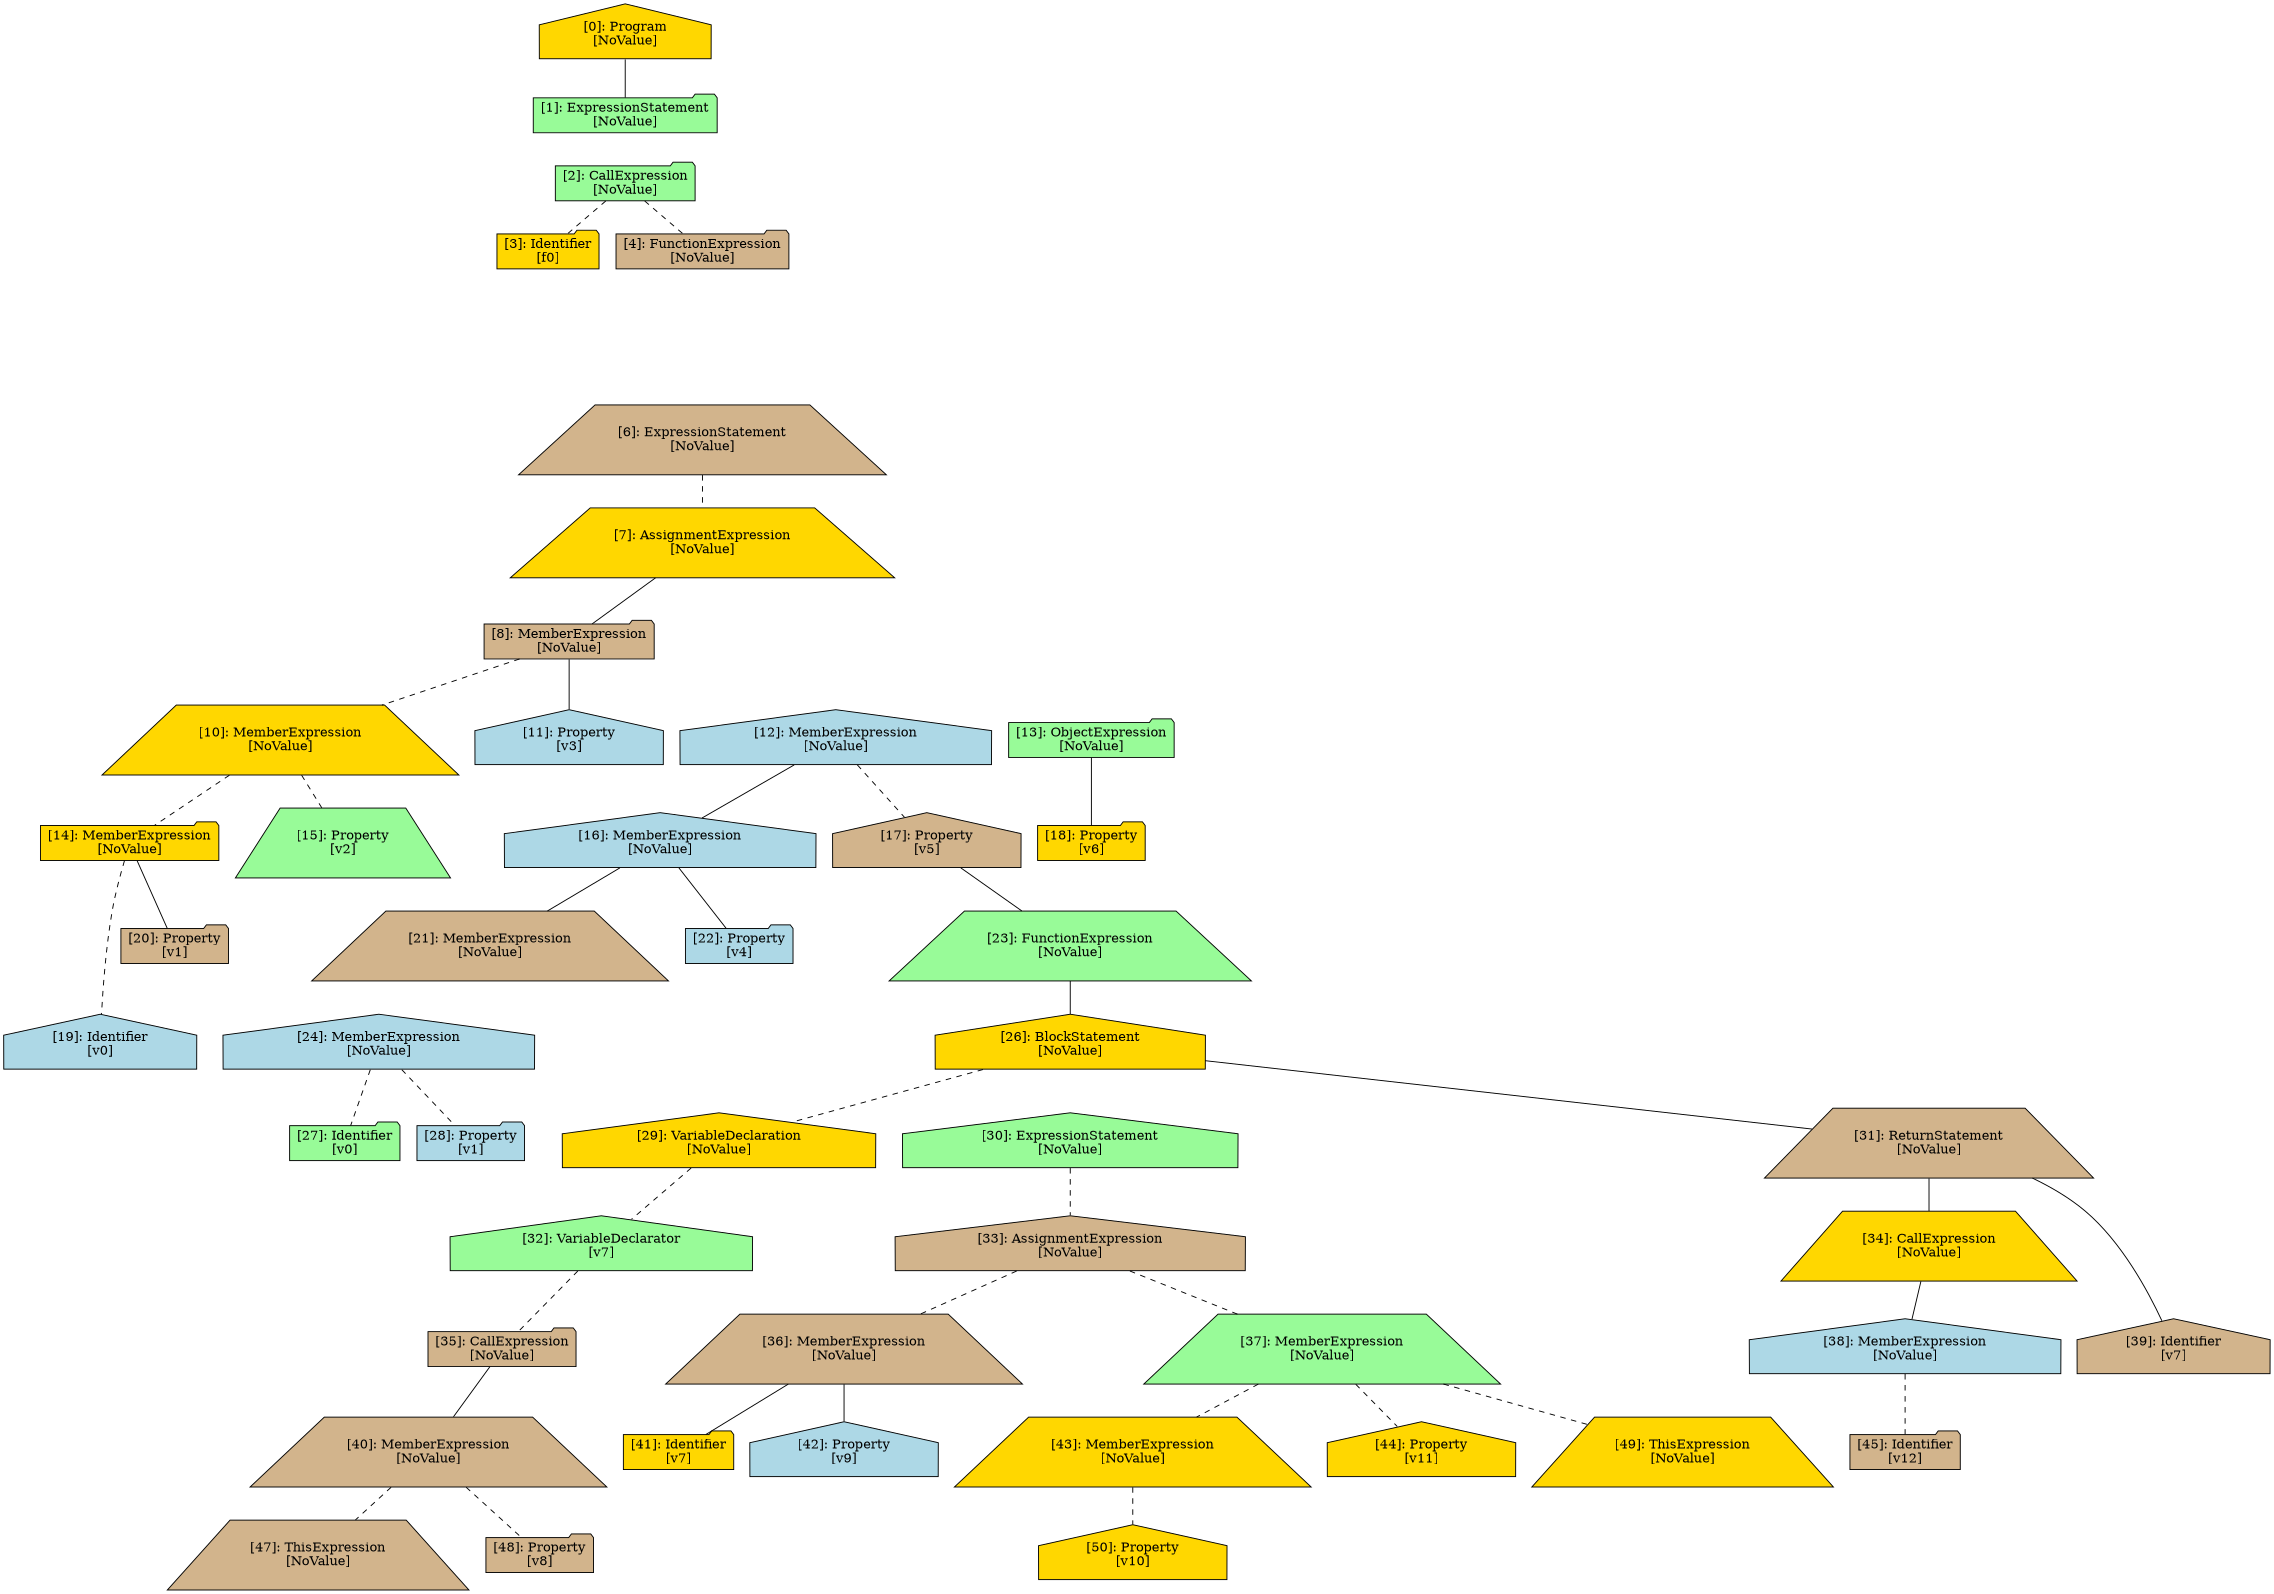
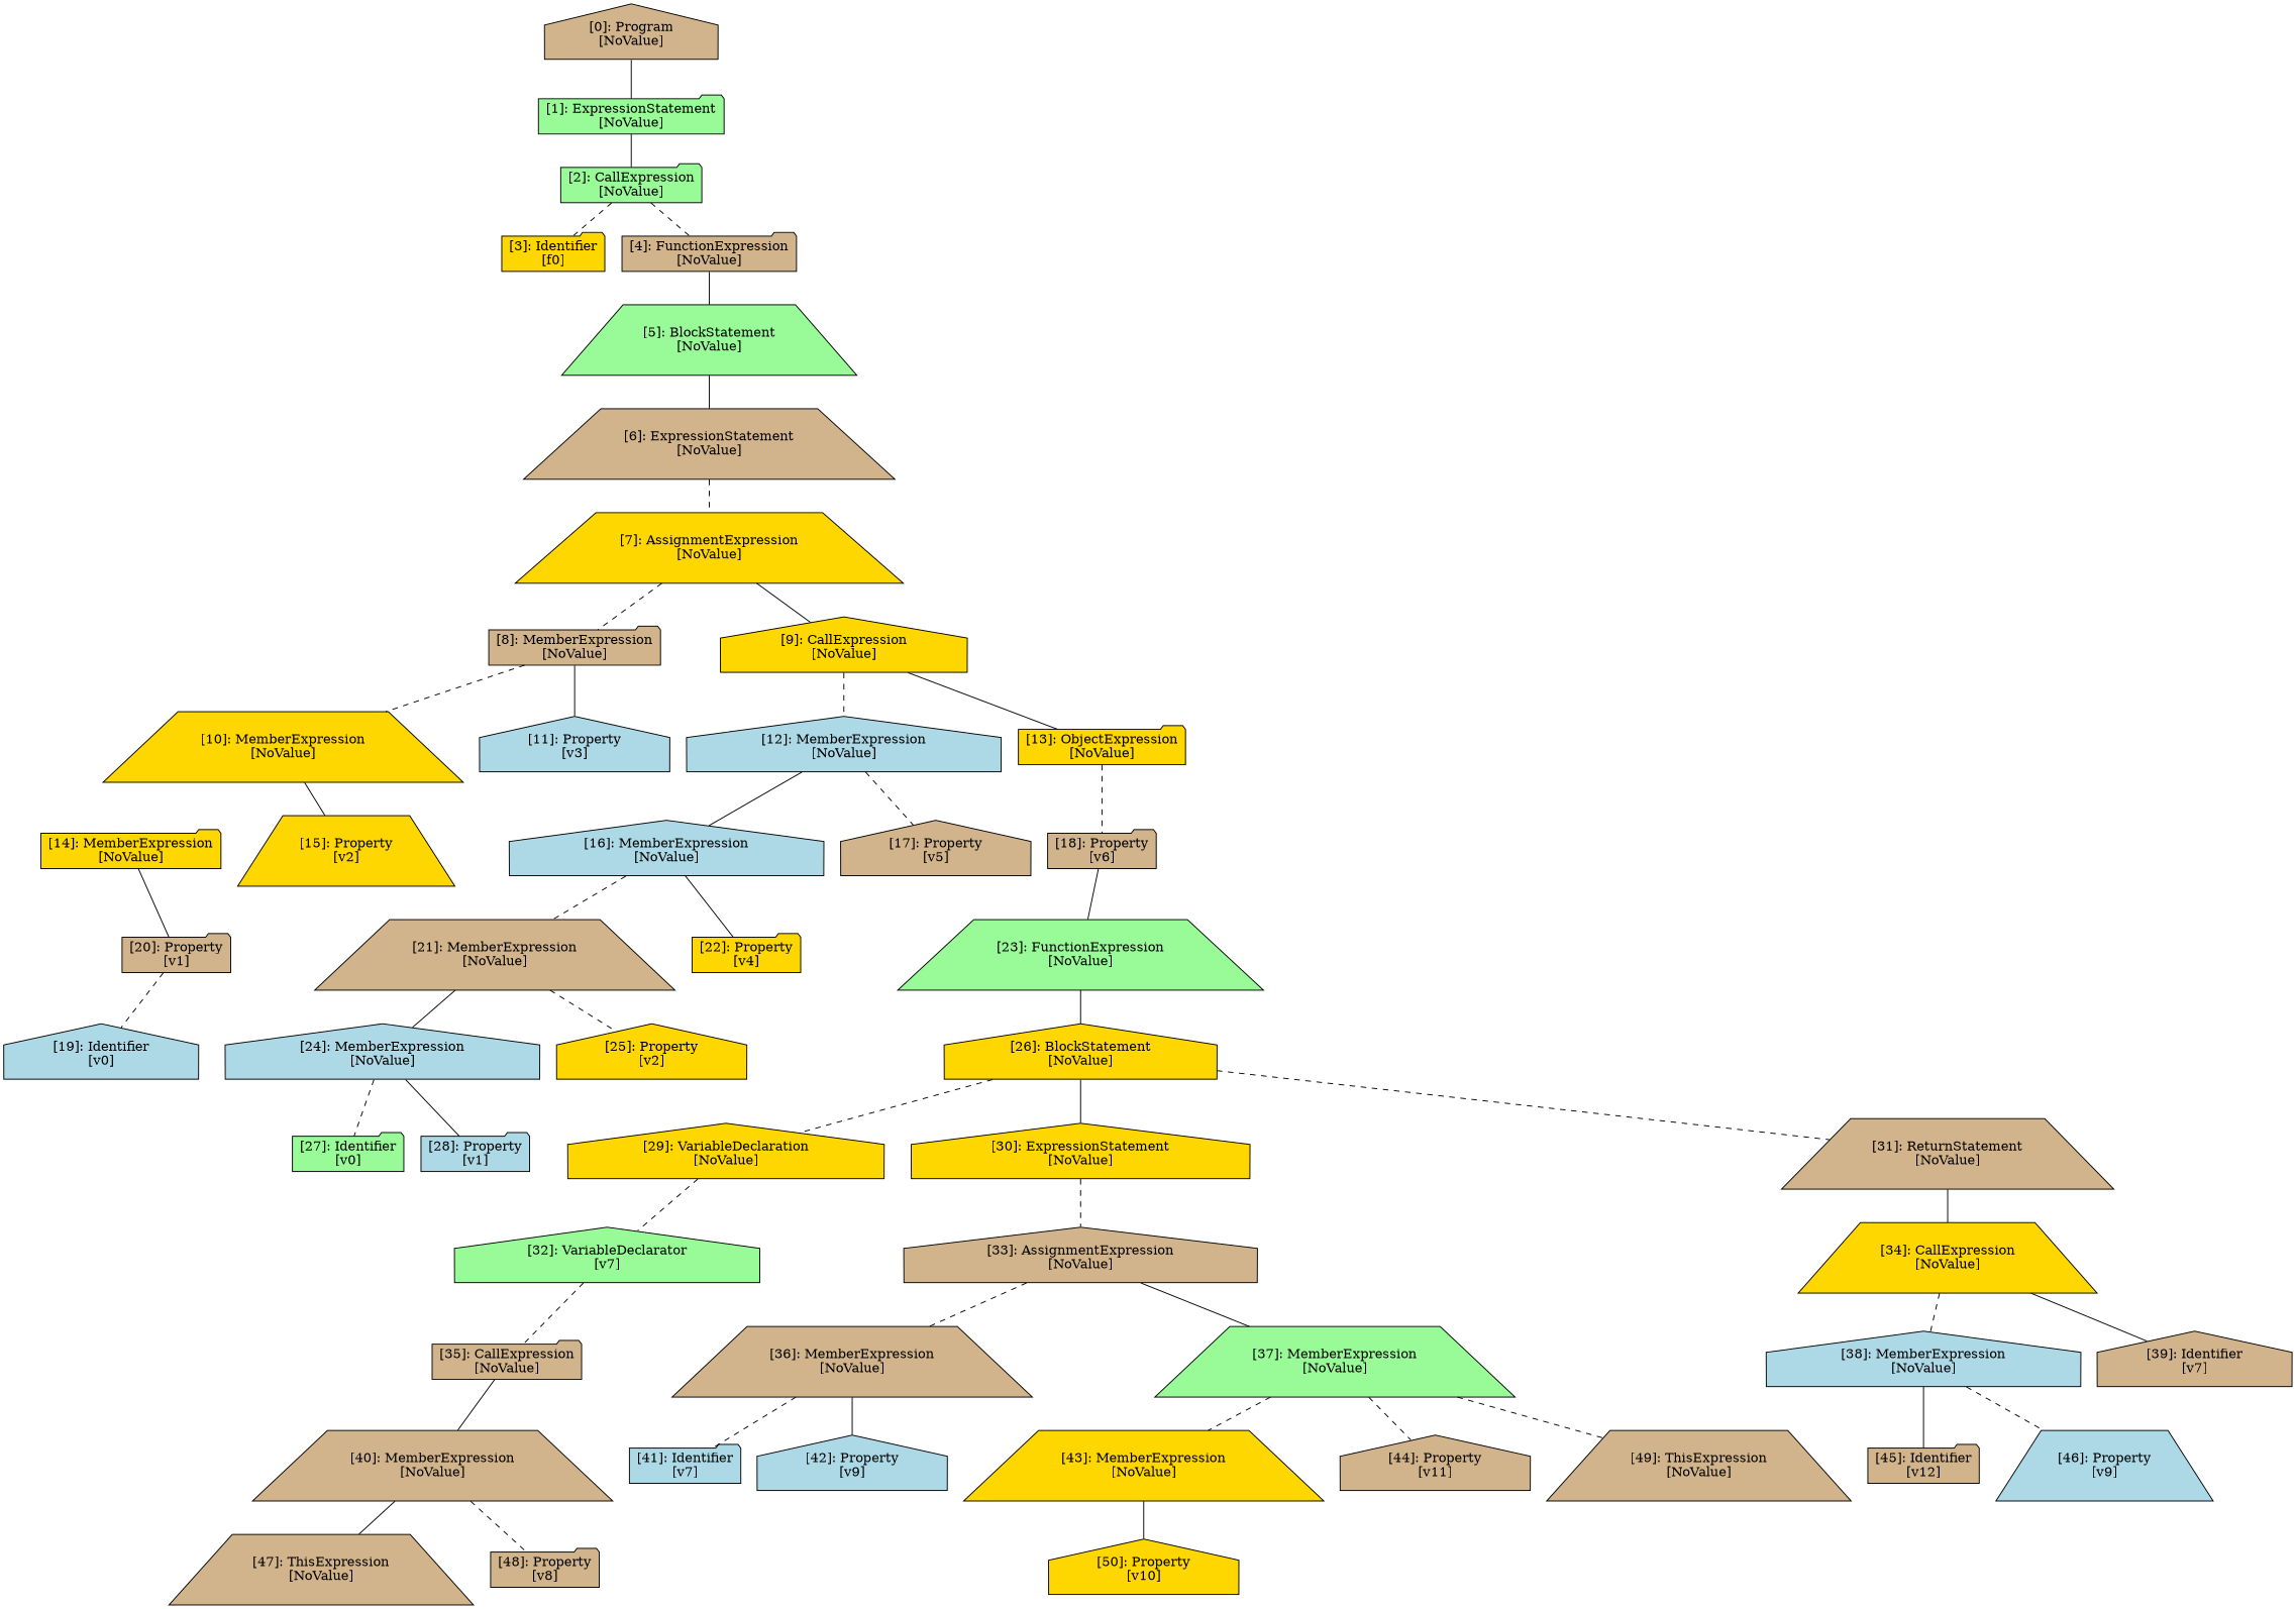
  graph {
    node [fillcolor=tan shape=house style=filled]
    edge [style=dashed]
-   n1 [fillcolor=gold label="[0]: Program\n[NoValue]"]
+   n1 [label="[0]: Program\n[NoValue]"]
    n2 [fillcolor=palegreen label="[1]: ExpressionStatement\n[NoValue]" shape=folder]
    n3 [fillcolor=palegreen label="[2]: CallExpression\n[NoValue]" shape=folder]
    n4 [fillcolor=gold label="[3]: Identifier\n[f0]" shape=folder]
    n5 [label="[4]: FunctionExpression\n[NoValue]" shape=folder]
+   n6 [fillcolor=palegreen label="[5]: BlockStatement\n[NoValue]" shape=trapezium]
    n7 [label="[6]: ExpressionStatement\n[NoValue]" shape=trapezium]
    n8 [fillcolor=gold label="[7]: AssignmentExpression\n[NoValue]" shape=trapezium]
    n9 [label="[8]: MemberExpression\n[NoValue]" shape=folder]
+   n10 [fillcolor=gold label="[9]: CallExpression\n[NoValue]"]
    n11 [fillcolor=gold label="[10]: MemberExpression\n[NoValue]" shape=trapezium]
    n12 [fillcolor=lightblue label="[11]: Property\n[v3]"]
    n13 [fillcolor=lightblue label="[12]: MemberExpression\n[NoValue]"]
-   n14 [fillcolor=palegreen label="[13]: ObjectExpression\n[NoValue]" shape=folder]
+   n14 [fillcolor=gold label="[13]: ObjectExpression\n[NoValue]" shape=folder]
    n15 [fillcolor=gold label="[14]: MemberExpression\n[NoValue]" shape=folder]
-   n16 [fillcolor=palegreen label="[15]: Property\n[v2]" shape=trapezium]
+   n16 [fillcolor=gold label="[15]: Property\n[v2]" shape=trapezium]
    n17 [fillcolor=lightblue label="[16]: MemberExpression\n[NoValue]"]
    n18 [label="[17]: Property\n[v5]"]
-   n19 [fillcolor=gold label="[18]: Property\n[v6]" shape=folder]
+   n19 [label="[18]: Property\n[v6]" shape=folder]
    n20 [fillcolor=lightblue label="[19]: Identifier\n[v0]"]
    n21 [label="[20]: Property\n[v1]" shape=folder]
    n22 [label="[21]: MemberExpression\n[NoValue]" shape=trapezium]
-   n23 [fillcolor=lightblue label="[22]: Property\n[v4]" shape=folder]
+   n23 [fillcolor=gold label="[22]: Property\n[v4]" shape=folder]
    n24 [fillcolor=palegreen label="[23]: FunctionExpression\n[NoValue]" shape=trapezium]
    n25 [fillcolor=lightblue label="[24]: MemberExpression\n[NoValue]"]
+   n26 [fillcolor=gold label="[25]: Property\n[v2]"]
    n27 [fillcolor=gold label="[26]: BlockStatement\n[NoValue]"]
    n28 [fillcolor=palegreen label="[27]: Identifier\n[v0]" shape=folder]
    n29 [fillcolor=lightblue label="[28]: Property\n[v1]" shape=folder]
    n30 [fillcolor=gold label="[29]: VariableDeclaration\n[NoValue]"]
-   n31 [fillcolor=palegreen label="[30]: ExpressionStatement\n[NoValue]"]
+   n31 [fillcolor=gold label="[30]: ExpressionStatement\n[NoValue]"]
    n32 [label="[31]: ReturnStatement\n[NoValue]" shape=trapezium]
    n33 [fillcolor=palegreen label="[32]: VariableDeclarator\n[v7]"]
    n34 [label="[33]: AssignmentExpression\n[NoValue]"]
    n35 [fillcolor=gold label="[34]: CallExpression\n[NoValue]" shape=trapezium]
    n36 [label="[35]: CallExpression\n[NoValue]" shape=folder]
    n37 [label="[36]: MemberExpression\n[NoValue]" shape=trapezium]
    n38 [fillcolor=palegreen label="[37]: MemberExpression\n[NoValue]" shape=trapezium]
    n39 [fillcolor=lightblue label="[38]: MemberExpression\n[NoValue]"]
    n40 [label="[39]: Identifier\n[v7]"]
    n41 [label="[40]: MemberExpression\n[NoValue]" shape=trapezium]
-   n42 [fillcolor=gold label="[41]: Identifier\n[v7]" shape=folder]
+   n42 [fillcolor=lightblue label="[41]: Identifier\n[v7]" shape=folder]
    n43 [fillcolor=lightblue label="[42]: Property\n[v9]"]
    n44 [fillcolor=gold label="[43]: MemberExpression\n[NoValue]" shape=trapezium]
-   n45 [fillcolor=gold label="[44]: Property\n[v11]"]
-   n46 [fillcolor=gold label="[49]: ThisExpression\n[NoValue]" shape=trapezium]
+   n45 [label="[44]: Property\n[v11]"]
+   n46 [label="[49]: ThisExpression\n[NoValue]" shape=trapezium]
    n47 [label="[45]: Identifier\n[v12]" shape=folder]
+   n48 [fillcolor=lightblue label="[46]: Property\n[v9]" shape=trapezium]
    n49 [label="[47]: ThisExpression\n[NoValue]" shape=trapezium]
    n50 [label="[48]: Property\n[v8]" shape=folder]
    n51 [fillcolor=gold label="[50]: Property\n[v10]"]
    n1 -- n2 [style=solid]
+   n2 -- n3 [style=solid]
    n3 -- n4
    n3 -- n5
+   n5 -- n6 [style=solid]
+   n6 -- n7 [style=solid]
    n7 -- n8
-   n8 -- n9 [style=solid]
+   n8 -- n9
+   n8 -- n10 [style=solid]
    n9 -- n11
    n9 -- n12 [style=solid]
-   n11 -- n15
-   n11 -- n16
+   n10 -- n13
+   n10 -- n14 [style=solid]
+   n11 -- n16 [style=solid]
    n13 -- n17 [style=solid]
    n13 -- n18
-   n14 -- n19 [style=solid]
-   n15 -- n20
+   n14 -- n19
+   n21 -- n20
    n15 -- n21 [style=solid]
-   n17 -- n22 [style=solid]
+   n17 -- n22
    n17 -- n23 [style=solid]
-   n18 -- n24 [style=solid]
+   n19 -- n24 [style=solid]
+   n22 -- n25 [style=solid]
+   n22 -- n26
    n24 -- n27 [style=solid]
    n25 -- n28
-   n25 -- n29
+   n25 -- n29 [style=solid]
    n27 -- n30
-   n27 -- n32 [style=solid]
+   n27 -- n31 [style=solid]
+   n27 -- n32
    n30 -- n33
    n31 -- n34
    n32 -- n35 [style=solid]
    n33 -- n36
    n34 -- n37
-   n34 -- n38
-   n35 -- n39 [style=solid]
-   n32 -- n40 [style=solid]
+   n34 -- n38 [style=solid]
+   n35 -- n39
+   n35 -- n40 [style=solid]
    n36 -- n41 [style=solid]
-   n37 -- n42 [style=solid]
+   n37 -- n42
    n37 -- n43 [style=solid]
    n38 -- n44
    n38 -- n45
    n38 -- n46
-   n39 -- n47
-   n41 -- n49
+   n39 -- n47 [style=solid]
+   n39 -- n48
+   n41 -- n49 [style=solid]
    n41 -- n50
-   n44 -- n51
+   n44 -- n51 [style=solid]
  }
